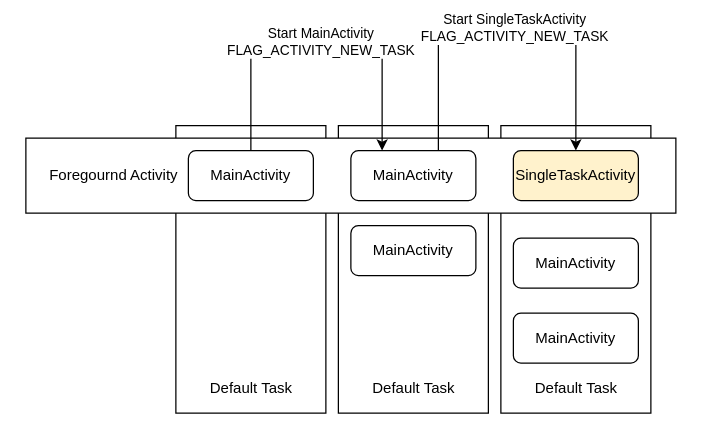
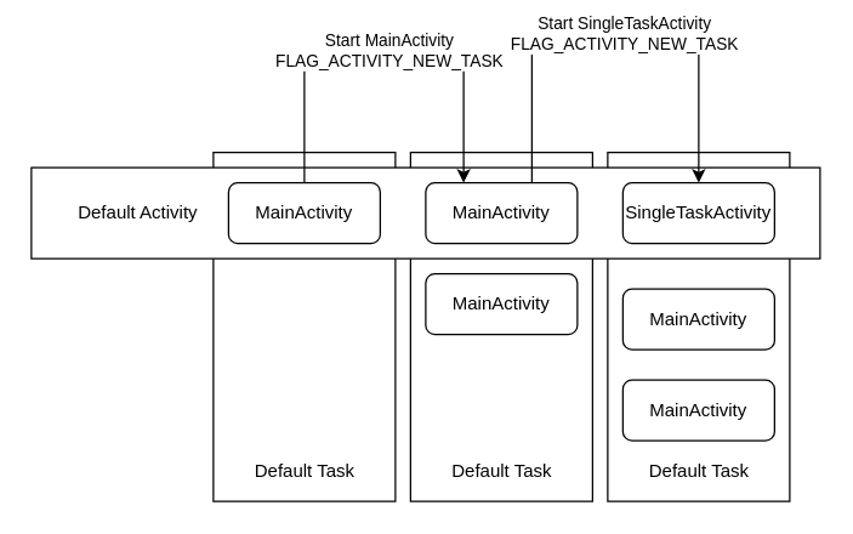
  <mxCell id="0" />
  <mxCell id="1" parent="0" />
  <mxCell id="2" value="" style="whiteSpace=wrap;html=1;" vertex="1" parent="1"><mxGeometry x="400" y="100" width="120" height="230" as="geometry" /></mxCell>
  <mxCell id="3" value="" style="whiteSpace=wrap;html=1;" vertex="1" parent="1"><mxGeometry x="270" y="100" width="120" height="230" as="geometry" /></mxCell>
  <mxCell id="4" value="" style="whiteSpace=wrap;html=1;" vertex="1" parent="1"><mxGeometry x="140" y="100" width="120" height="230" as="geometry" /></mxCell>
  <mxCell id="5" value="Default Task" style="text;html=1;align=center;verticalAlign=middle;resizable=0;points=[];autosize=1;" vertex="1" parent="1"><mxGeometry x="160" y="300" width="80" height="20" as="geometry" /></mxCell>
  <mxCell id="6" value="" style="rounded=0;whiteSpace=wrap;html=1;" vertex="1" parent="1"><mxGeometry x="20" y="110" width="520" height="60" as="geometry" /></mxCell>
  <mxCell id="7" style="edgeStyle=orthogonalEdgeStyle;rounded=0;orthogonalLoop=1;jettySize=auto;html=1;entryX=0.25;entryY=0;entryDx=0;entryDy=0;" edge="1" parent="1" source="9" target="13"><mxGeometry relative="1" as="geometry"><Array as="points"><mxPoint x="200" y="30" /><mxPoint x="305" y="30" /></Array></mxGeometry></mxCell>
  <mxCell id="8" value="Start MainActivity&lt;br&gt;FLAG_ACTIVITY_NEW_TASK" style="edgeLabel;html=1;align=center;verticalAlign=middle;resizable=0;points=[];" vertex="1" connectable="0" parent="7"><mxGeometry x="0.191" y="-2" relative="1" as="geometry"><mxPoint x="-25" as="offset" /></mxGeometry></mxCell>
  <mxCell id="9" value="MainActivity" style="rounded=1;whiteSpace=wrap;html=1;" vertex="1" parent="1"><mxGeometry x="150" y="120" width="100" height="40" as="geometry" /></mxCell>
- <mxCell id="10" value="Foregournd Activity" style="text;html=1;align=center;verticalAlign=middle;resizable=0;points=[];autosize=1;" vertex="1" parent="1"><mxGeometry x="30" y="130" width="120" height="20" as="geometry" /></mxCell>
+ <mxCell id="10" value="Default Activity" style="text;html=1;align=center;verticalAlign=middle;resizable=0;points=[];autosize=1;" vertex="1" parent="1"><mxGeometry x="30" y="130" width="120" height="20" as="geometry" /></mxCell>
  <mxCell id="11" style="edgeStyle=orthogonalEdgeStyle;rounded=0;orthogonalLoop=1;jettySize=auto;html=1;entryX=0.5;entryY=0;entryDx=0;entryDy=0;" edge="1" parent="1" source="13" target="19"><mxGeometry relative="1" as="geometry"><Array as="points"><mxPoint x="350" y="20" /><mxPoint x="460" y="20" /></Array></mxGeometry></mxCell>
  <mxCell id="12" value="Start SingleTaskActivity&lt;br&gt;FLAG_ACTIVITY_NEW_TASK" style="edgeLabel;html=1;align=center;verticalAlign=middle;resizable=0;points=[];" vertex="1" connectable="0" parent="11"><mxGeometry x="-0.069" y="-1" relative="1" as="geometry"><mxPoint x="16" as="offset" /></mxGeometry></mxCell>
  <mxCell id="13" value="MainActivity" style="rounded=1;whiteSpace=wrap;html=1;" vertex="1" parent="1"><mxGeometry x="280" y="120" width="100" height="40" as="geometry" /></mxCell>
  <mxCell id="14" value="MainActivity" style="rounded=1;whiteSpace=wrap;html=1;" vertex="1" parent="1"><mxGeometry x="280" y="180" width="100" height="40" as="geometry" /></mxCell>
  <mxCell id="15" value="Default Task" style="text;html=1;align=center;verticalAlign=middle;resizable=0;points=[];autosize=1;" vertex="1" parent="1"><mxGeometry x="290" y="300" width="80" height="20" as="geometry" /></mxCell>
  <mxCell id="16" value="Default Task" style="text;html=1;align=center;verticalAlign=middle;resizable=0;points=[];autosize=1;" vertex="1" parent="1"><mxGeometry x="420" y="300" width="80" height="20" as="geometry" /></mxCell>
  <mxCell id="17" value="MainActivity" style="rounded=1;whiteSpace=wrap;html=1;" vertex="1" parent="1"><mxGeometry x="410" y="190" width="100" height="40" as="geometry" /></mxCell>
  <mxCell id="18" value="MainActivity" style="rounded=1;whiteSpace=wrap;html=1;" vertex="1" parent="1"><mxGeometry x="410" y="250" width="100" height="40" as="geometry" /></mxCell>
- <mxCell id="19" value="SingleTaskActivity" style="rounded=1;whiteSpace=wrap;html=1;fillColor=#fff2cc;" vertex="1" parent="1"><mxGeometry x="410" y="120" width="100" height="40" as="geometry" /></mxCell>
+ <mxCell id="19" value="SingleTaskActivity" style="rounded=1;whiteSpace=wrap;html=1;" vertex="1" parent="1"><mxGeometry x="410" y="120" width="100" height="40" as="geometry" /></mxCell>
